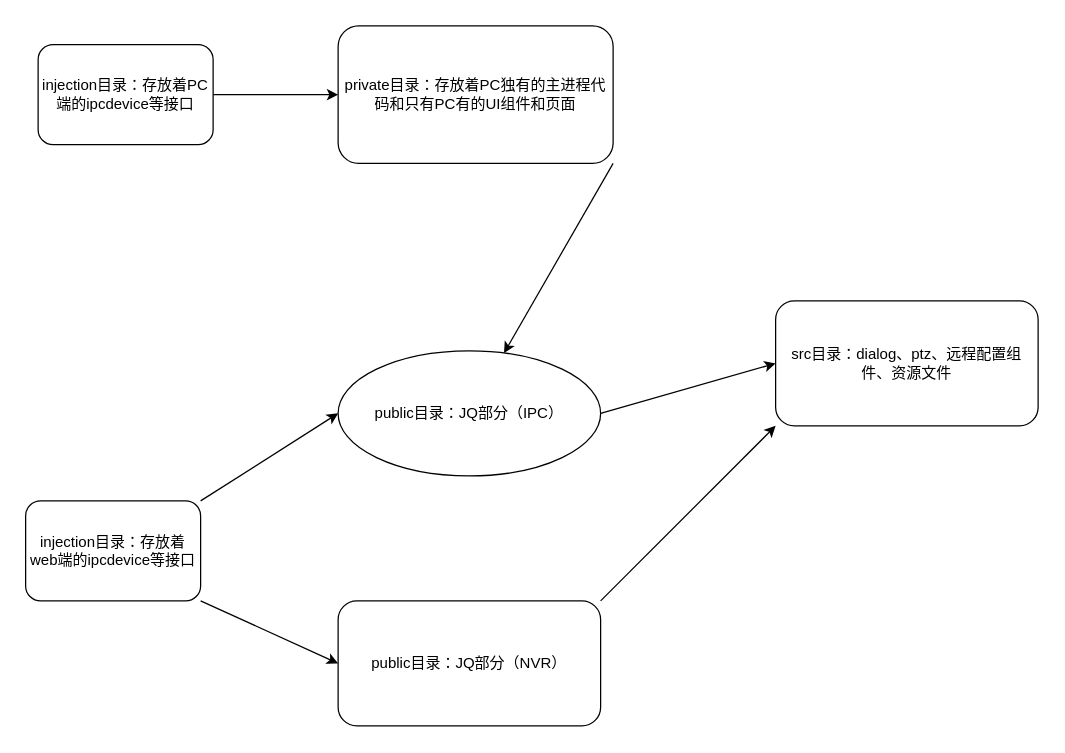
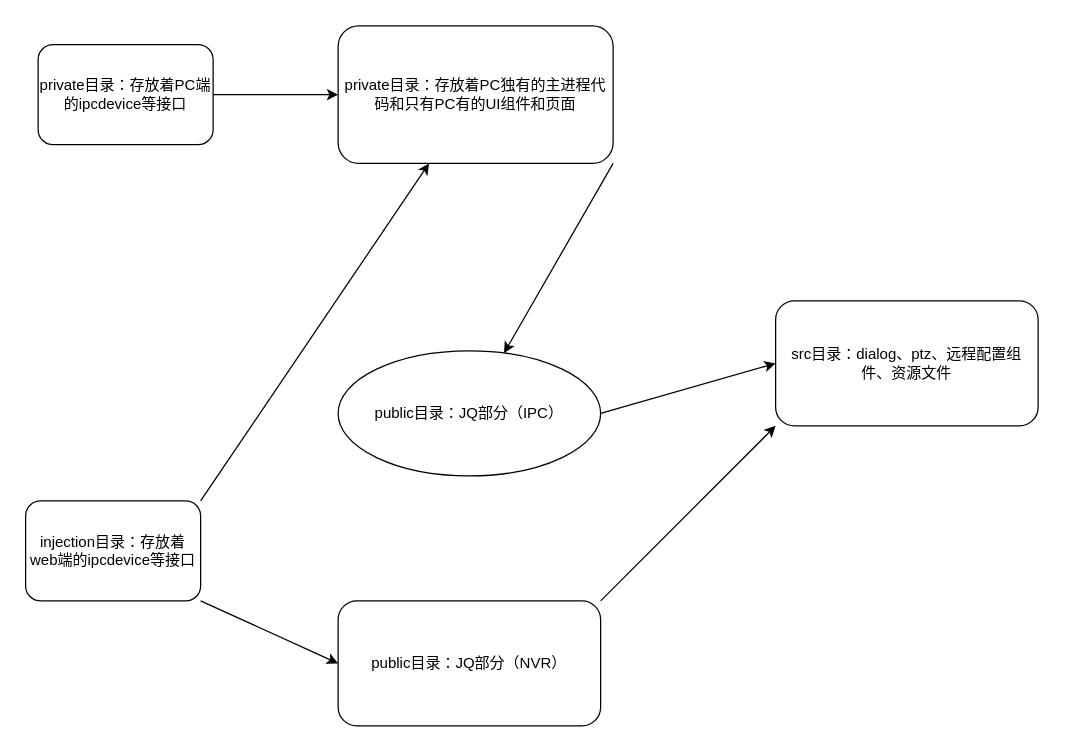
  <mxCell id="0" />
  <mxCell id="1" parent="0" />
  <mxCell id="2" value="" style="edgeStyle=none;html=1;" edge="1" parent="1" source="3" target="5"><mxGeometry relative="1" as="geometry" /></mxCell>
- <mxCell id="3" value="injection目录：存放着PC端的ipcdevice等接口" style="rounded=1;whiteSpace=wrap;html=1;" vertex="1" parent="1"><mxGeometry x="30" y="35" width="140" height="80" as="geometry" /></mxCell>
+ <mxCell id="3" value="private目录：存放着PC端的ipcdevice等接口" style="rounded=1;whiteSpace=wrap;html=1;" vertex="1" parent="1"><mxGeometry x="30" y="35" width="140" height="80" as="geometry" /></mxCell>
  <mxCell id="4" style="edgeStyle=none;html=1;exitX=1;exitY=1;exitDx=0;exitDy=0;" edge="1" parent="1" source="5" target="11"><mxGeometry relative="1" as="geometry" /></mxCell>
  <mxCell id="5" value="private目录：存放着PC独有的主进程代码和只有PC有的UI组件和页面" style="rounded=1;whiteSpace=wrap;html=1;" vertex="1" parent="1"><mxGeometry x="270" y="20" width="220" height="110" as="geometry" /></mxCell>
  <mxCell id="6" value="src目录：dialog、ptz、远程配置组件、资源文件" style="rounded=1;whiteSpace=wrap;html=1;" vertex="1" parent="1"><mxGeometry x="620" y="240" width="210" height="100" as="geometry" /></mxCell>
- <mxCell id="7" style="edgeStyle=none;html=1;exitX=1;exitY=0;exitDx=0;exitDy=0;entryX=0;entryY=0.5;entryDx=0;entryDy=0;" edge="1" parent="1" source="9" target="11"><mxGeometry relative="1" as="geometry" /></mxCell>
+ <mxCell id="7" style="edgeStyle=none;html=1;exitX=1;exitY=0;exitDx=0;exitDy=0;" edge="1" parent="1" source="9" target="5"><mxGeometry relative="1" as="geometry" /></mxCell>
  <mxCell id="8" style="edgeStyle=none;html=1;exitX=1;exitY=1;exitDx=0;exitDy=0;entryX=0;entryY=0.5;entryDx=0;entryDy=0;" edge="1" parent="1" source="9" target="13"><mxGeometry relative="1" as="geometry" /></mxCell>
  <mxCell id="9" value="injection目录：存放着web端的ipcdevice等接口" style="rounded=1;whiteSpace=wrap;html=1;" vertex="1" parent="1"><mxGeometry x="20" y="400" width="140" height="80" as="geometry" /></mxCell>
  <mxCell id="10" style="edgeStyle=none;html=1;exitX=1;exitY=0.5;exitDx=0;exitDy=0;entryX=0;entryY=0.5;entryDx=0;entryDy=0;" edge="1" parent="1" source="11" target="6"><mxGeometry relative="1" as="geometry" /></mxCell>
  <mxCell id="11" value="public目录：JQ部分（IPC）" style="ellipse;whiteSpace=wrap;html=1;" vertex="1" parent="1"><mxGeometry x="270" y="280" width="210" height="100" as="geometry" /></mxCell>
  <mxCell id="12" style="edgeStyle=none;html=1;exitX=1;exitY=0;exitDx=0;exitDy=0;entryX=0;entryY=1;entryDx=0;entryDy=0;" edge="1" parent="1" source="13" target="6"><mxGeometry relative="1" as="geometry" /></mxCell>
  <mxCell id="13" value="public目录：JQ部分（NVR）" style="rounded=1;whiteSpace=wrap;html=1;" vertex="1" parent="1"><mxGeometry x="270" y="480" width="210" height="100" as="geometry" /></mxCell>
